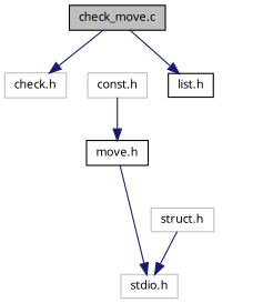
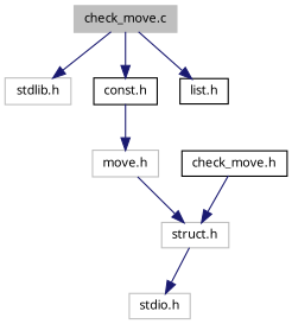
  digraph {
    fontname="Noto Sans"
    node [color=black fillcolor=white fontname="Noto Sans" fontsize=10 shape=record style=filled]
    edge [color=midnightblue fontname="Noto Sans" fontsize=10 labelfontname=Helvetica labelfontsize=10 style=solid]
-   n1 [fillcolor=grey75 fontcolor=black height=0.2 label="check_move.c" width=0.4]
-   n2 [color=grey75 height=0.2 label="check.h" width=0.4]
-   n3 [color=grey75 height=0.2 label="const.h" width=0.4]
+   n1 [color=grey75 fillcolor=grey75 fontcolor=black height=0.2 label="check_move.c" width=0.4]
+   n2 [color=grey75 height=0.2 label="stdlib.h" width=0.4]
+   n3 [height=0.2 label="const.h" width=0.4]
    n4 [height=0.2 label="list.h" width=0.4]
    n5 [color=grey75 height=0.2 label="stdio.h" width=0.4]
+   n6 [height=0.2 label="check_move.h" width=0.4]
    n7 [color=grey75 height=0.2 label="struct.h" width=0.4]
-   n8 [height=0.2 label="move.h" width=0.4]
+   n8 [color=grey75 height=0.2 label="move.h" width=0.4]
    n1 -> n2
+   n1 -> n3
    n1 -> n4
    n3 -> n8
+   n6 -> n7
    n7 -> n5
-   n8 -> n5
+   n8 -> n7
  }
